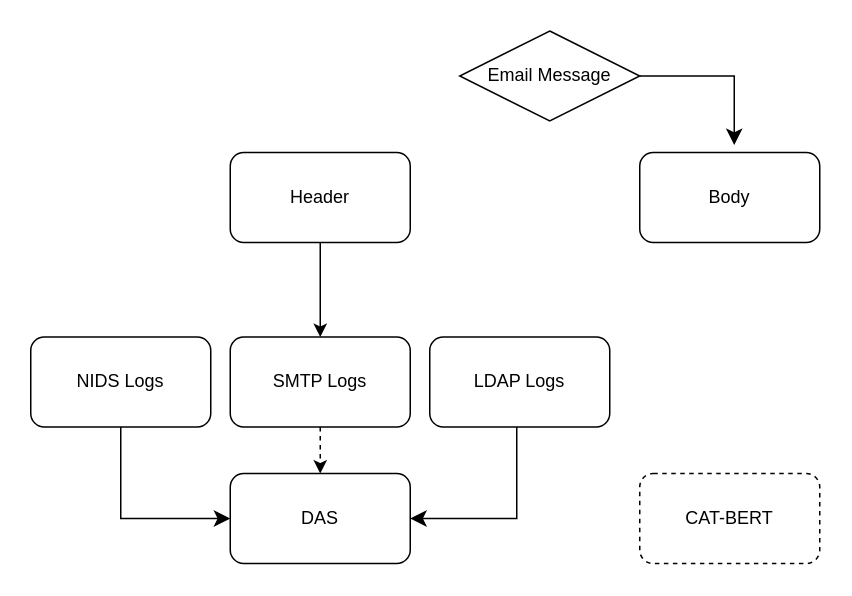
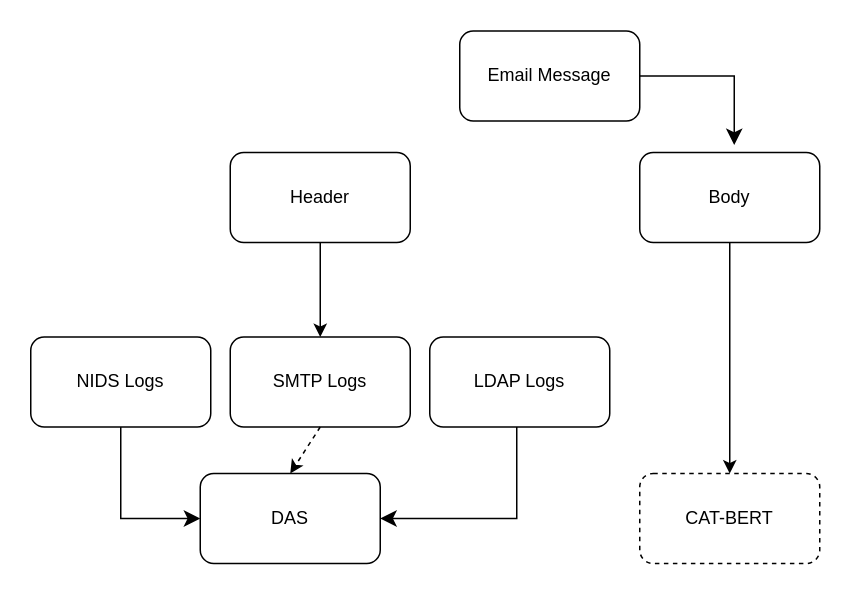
  <mxCell id="0" />
  <mxCell id="1" parent="0" />
- <mxCell id="2" value="Email Message" style="rhombus;whiteSpace=wrap;html=1;" vertex="1" parent="1"><mxGeometry x="306" y="20" width="120" height="60" as="geometry" /></mxCell>
+ <mxCell id="2" value="Email Message" style="rounded=1;whiteSpace=wrap;html=1;" vertex="1" parent="1"><mxGeometry x="306" y="20" width="120" height="60" as="geometry" /></mxCell>
  <mxCell id="3" value="Header" style="rounded=1;whiteSpace=wrap;html=1;" vertex="1" parent="1"><mxGeometry x="153" y="101" width="120" height="60" as="geometry" /></mxCell>
  <mxCell id="4" value="Body" style="rounded=1;whiteSpace=wrap;html=1;" vertex="1" parent="1"><mxGeometry x="426" y="101" width="120" height="60" as="geometry" /></mxCell>
  <mxCell id="5" value="" style="edgeStyle=segmentEdgeStyle;endArrow=classic;html=1;curved=0;rounded=0;endSize=8;startSize=8;exitX=1;exitY=0.5;exitDx=0;exitDy=0;" edge="1" parent="1" source="2"><mxGeometry width="50" height="50" relative="1" as="geometry"><mxPoint x="549" y="50" as="sourcePoint" /><mxPoint x="489" y="96" as="targetPoint" /><Array as="points"><mxPoint x="489" y="50" /></Array></mxGeometry></mxCell>
  <mxCell id="6" value="SMTP Logs" style="rounded=1;whiteSpace=wrap;html=1;" vertex="1" parent="1"><mxGeometry x="153" y="224" width="120" height="60" as="geometry" /></mxCell>
  <mxCell id="7" value="" style="endArrow=classic;html=1;rounded=0;exitX=0.5;exitY=1;exitDx=0;exitDy=0;entryX=0.5;entryY=0;entryDx=0;entryDy=0;" edge="1" parent="1" source="3" target="6"><mxGeometry width="50" height="50" relative="1" as="geometry"><mxPoint x="170" y="265" as="sourcePoint" /><mxPoint x="220" y="215" as="targetPoint" /></mxGeometry></mxCell>
  <mxCell id="8" value="NIDS Logs" style="rounded=1;whiteSpace=wrap;html=1;" vertex="1" parent="1"><mxGeometry x="20" y="224" width="120" height="60" as="geometry" /></mxCell>
  <mxCell id="9" value="LDAP Logs" style="rounded=1;whiteSpace=wrap;html=1;" vertex="1" parent="1"><mxGeometry x="286" y="224" width="120" height="60" as="geometry" /></mxCell>
- <mxCell id="10" value="DAS" style="rounded=1;whiteSpace=wrap;html=1;" vertex="1" parent="1"><mxGeometry x="153" y="315" width="120" height="60" as="geometry" /></mxCell>
+ <mxCell id="10" value="DAS" style="rounded=1;whiteSpace=wrap;html=1;" vertex="1" parent="1"><mxGeometry x="133" y="315" width="120" height="60" as="geometry" /></mxCell>
  <mxCell id="11" value="" style="edgeStyle=segmentEdgeStyle;endArrow=classic;html=1;curved=0;rounded=0;endSize=8;startSize=8;entryX=0;entryY=0.5;entryDx=0;entryDy=0;exitX=0.5;exitY=1;exitDx=0;exitDy=0;" edge="1" parent="1" source="8" target="10"><mxGeometry width="50" height="50" relative="1" as="geometry"><mxPoint x="108" y="315" as="sourcePoint" /><mxPoint x="15" y="366" as="targetPoint" /><Array as="points"><mxPoint x="80" y="345" /></Array></mxGeometry></mxCell>
  <mxCell id="12" value="" style="endArrow=classic;html=1;rounded=0;exitX=0.5;exitY=1;exitDx=0;exitDy=0;entryX=0.5;entryY=0;entryDx=0;entryDy=0;dashed=1;" edge="1" parent="1" source="6" target="10"><mxGeometry width="50" height="50" relative="1" as="geometry"><mxPoint y="265" as="sourcePoint" x="199" /><mxPoint x="249" y="215" as="targetPoint" /></mxGeometry></mxCell>
  <mxCell id="13" value="" style="edgeStyle=segmentEdgeStyle;endArrow=classic;html=1;curved=0;rounded=0;endSize=8;startSize=8;entryX=1;entryY=0.5;entryDx=0;entryDy=0;exitX=0.5;exitY=1;exitDx=0;exitDy=0;" edge="1" parent="1" target="10"><mxGeometry width="50" height="50" relative="1" as="geometry"><mxPoint x="344" y="284" as="sourcePoint" /><mxPoint x="417" y="345" as="targetPoint" /><Array as="points"><mxPoint x="344" y="345" /></Array></mxGeometry></mxCell>
  <mxCell id="14" value="CAT-BERT" style="rounded=1;whiteSpace=wrap;html=1;dashed=1;" vertex="1" parent="1"><mxGeometry x="426" y="315" width="120" height="60" as="geometry" /></mxCell>
+ <mxCell id="15" value="" style="endArrow=classic;html=1;rounded=0;exitX=0.5;exitY=1;exitDx=0;exitDy=0;entryX=0.5;entryY=0;entryDx=0;entryDy=0;" edge="1" parent="1" source="4" target="14"><mxGeometry width="50" height="50" relative="1" as="geometry"><mxPoint x="487" y="241" as="sourcePoint" /><mxPoint x="537" y="191" as="targetPoint" /></mxGeometry></mxCell>
